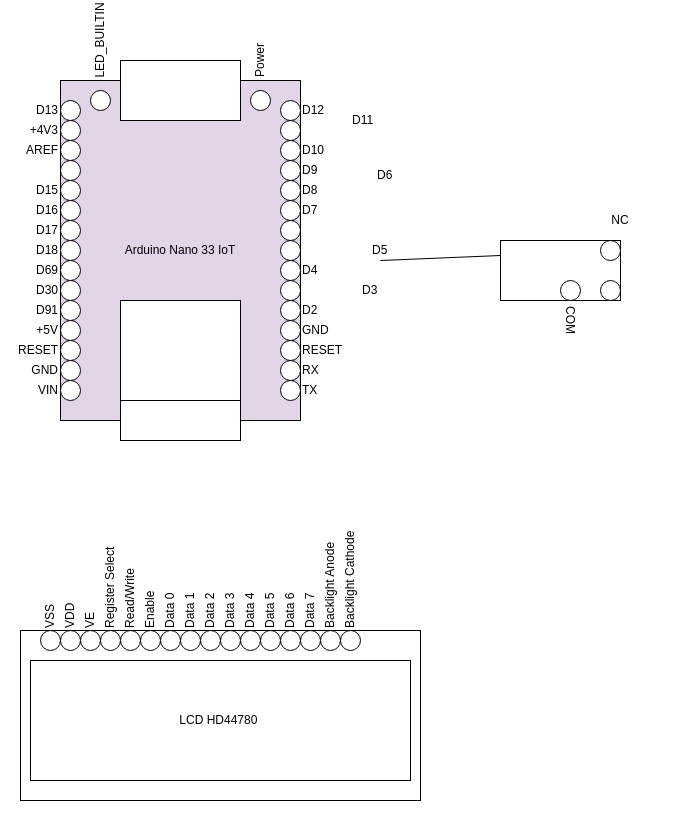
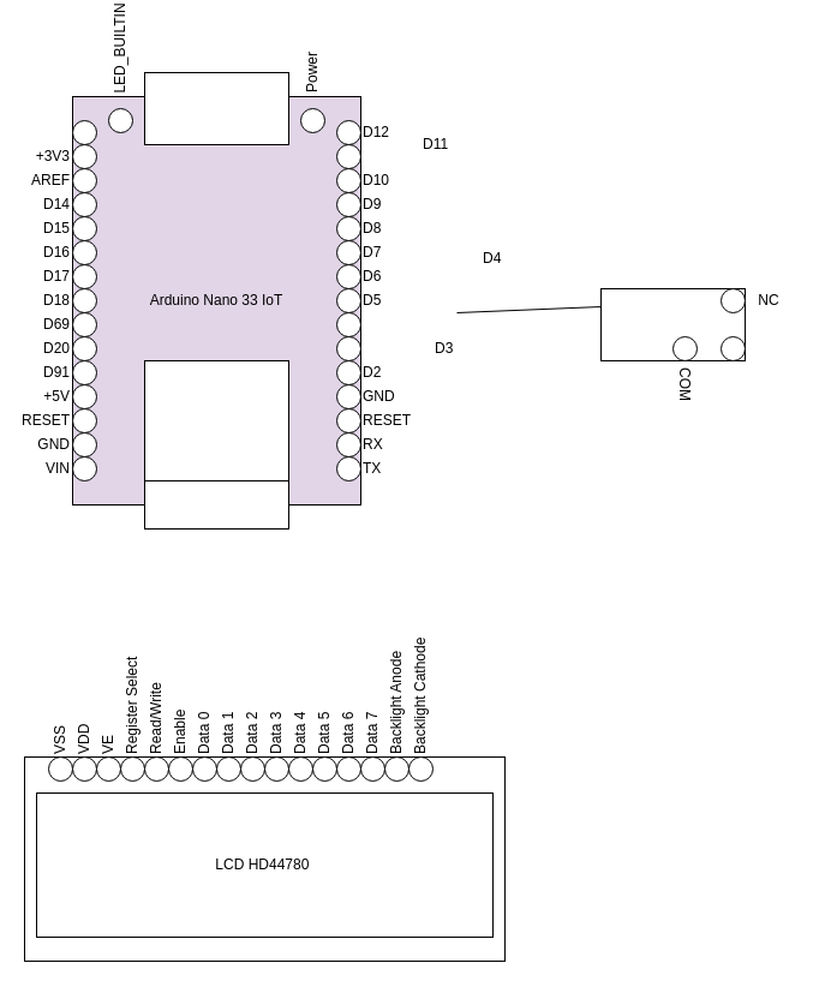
  <mxCell id="0" />
  <mxCell id="1" value="Arduino" parent="0" />
  <mxCell id="2" value="Arduino Nano 33 IoT" style="rounded=0;whiteSpace=wrap;html=1;fillColor=#e1d5e7;" parent="1" vertex="1"><mxGeometry x="60" y="70" width="240" height="340" as="geometry" /></mxCell>
  <mxCell id="3" value="" style="rounded=0;whiteSpace=wrap;html=1;" parent="1" vertex="1"><mxGeometry x="120" y="50" width="120" height="60" as="geometry" /></mxCell>
  <mxCell id="4" value="" style="rounded=0;whiteSpace=wrap;html=1;" parent="1" vertex="1"><mxGeometry x="120" y="390" width="120" height="40" as="geometry" /></mxCell>
  <mxCell id="5" value="" style="rounded=0;whiteSpace=wrap;html=1;" parent="1" vertex="1"><mxGeometry x="120" y="290" width="120" height="100" as="geometry" /></mxCell>
  <mxCell id="6" value="" style="ellipse;whiteSpace=wrap;html=1;aspect=fixed;" parent="1" vertex="1"><mxGeometry x="280" y="90" width="20" height="20" as="geometry" /></mxCell>
  <mxCell id="7" value="" style="ellipse;whiteSpace=wrap;html=1;aspect=fixed;" parent="1" vertex="1"><mxGeometry x="280" y="110" width="20" height="20" as="geometry" /></mxCell>
  <mxCell id="8" value="" style="ellipse;whiteSpace=wrap;html=1;aspect=fixed;" parent="1" vertex="1"><mxGeometry x="280" y="130" width="20" height="20" as="geometry" /></mxCell>
  <mxCell id="9" value="" style="ellipse;whiteSpace=wrap;html=1;aspect=fixed;" parent="1" vertex="1"><mxGeometry x="280" y="150" width="20" height="20" as="geometry" /></mxCell>
  <mxCell id="10" value="" style="ellipse;whiteSpace=wrap;html=1;aspect=fixed;" parent="1" vertex="1"><mxGeometry x="280" y="170" width="20" height="20" as="geometry" /></mxCell>
  <mxCell id="11" value="" style="ellipse;whiteSpace=wrap;html=1;aspect=fixed;" parent="1" vertex="1"><mxGeometry x="280" y="190" width="20" height="20" as="geometry" /></mxCell>
  <mxCell id="12" value="" style="ellipse;whiteSpace=wrap;html=1;aspect=fixed;" parent="1" vertex="1"><mxGeometry x="280" y="210" width="20" height="20" as="geometry" /></mxCell>
  <mxCell id="13" value="" style="ellipse;whiteSpace=wrap;html=1;aspect=fixed;" parent="1" vertex="1"><mxGeometry x="280" y="230" width="20" height="20" as="geometry" /></mxCell>
  <mxCell id="14" value="D12" style="text;html=1;strokeColor=none;fillColor=none;align=left;verticalAlign=middle;whiteSpace=wrap;rounded=0;" parent="1" vertex="1"><mxGeometry x="300" y="90" width="40" height="20" as="geometry" /></mxCell>
  <mxCell id="15" value="D11" style="text;html=1;strokeColor=none;fillColor=none;align=left;verticalAlign=middle;whiteSpace=wrap;rounded=0;" parent="1" vertex="1"><mxGeometry x="350" y="100" width="40" height="20" as="geometry" /></mxCell>
  <mxCell id="16" value="D10" style="text;html=1;strokeColor=none;fillColor=none;align=left;verticalAlign=middle;whiteSpace=wrap;rounded=0;" parent="1" vertex="1"><mxGeometry x="300" y="130" width="40" height="20" as="geometry" /></mxCell>
  <mxCell id="17" value="D9" style="text;html=1;strokeColor=none;fillColor=none;align=left;verticalAlign=middle;whiteSpace=wrap;rounded=0;" parent="1" vertex="1"><mxGeometry x="300" y="150" width="40" height="20" as="geometry" /></mxCell>
  <mxCell id="18" value="D8" style="text;html=1;strokeColor=none;fillColor=none;align=left;verticalAlign=middle;whiteSpace=wrap;rounded=0;" parent="1" vertex="1"><mxGeometry x="300" y="170" width="40" height="20" as="geometry" /></mxCell>
  <mxCell id="19" value="D7" style="text;html=1;strokeColor=none;fillColor=none;align=left;verticalAlign=middle;whiteSpace=wrap;rounded=0;" parent="1" vertex="1"><mxGeometry x="300" y="190" width="40" height="20" as="geometry" /></mxCell>
- <mxCell id="20" value="D6" style="text;html=1;strokeColor=none;fillColor=none;align=left;verticalAlign=middle;whiteSpace=wrap;rounded=0;" parent="1" vertex="1"><mxGeometry x="375" y="155" width="40" height="20" as="geometry" /></mxCell>
- <mxCell id="21" value="D5" style="text;html=1;strokeColor=none;fillColor=none;align=left;verticalAlign=middle;whiteSpace=wrap;rounded=0;" parent="1" vertex="1"><mxGeometry x="370" y="230" width="40" height="20" as="geometry" /></mxCell>
+ <mxCell id="20" value="D6" style="text;html=1;strokeColor=none;fillColor=none;align=left;verticalAlign=middle;whiteSpace=wrap;rounded=0;" parent="1" vertex="1"><mxGeometry x="300" y="210" width="40" height="20" as="geometry" /></mxCell>
+ <mxCell id="21" value="D5" style="text;html=1;strokeColor=none;fillColor=none;align=left;verticalAlign=middle;whiteSpace=wrap;rounded=0;" parent="1" vertex="1"><mxGeometry x="300" y="230" width="40" height="20" as="geometry" /></mxCell>
  <mxCell id="22" value="" style="ellipse;whiteSpace=wrap;html=1;aspect=fixed;" parent="1" vertex="1"><mxGeometry x="280" y="250" width="20" height="20" as="geometry" /></mxCell>
- <mxCell id="23" value="D4" style="text;html=1;strokeColor=none;fillColor=none;align=left;verticalAlign=middle;whiteSpace=wrap;rounded=0;" parent="1" vertex="1"><mxGeometry x="300" y="250" width="40" height="20" as="geometry" /></mxCell>
+ <mxCell id="23" value="D4" style="text;html=1;strokeColor=none;fillColor=none;align=left;verticalAlign=middle;whiteSpace=wrap;rounded=0;" parent="1" vertex="1"><mxGeometry x="400" y="195" width="40" height="20" as="geometry" /></mxCell>
  <mxCell id="24" value="" style="ellipse;whiteSpace=wrap;html=1;aspect=fixed;" parent="1" vertex="1"><mxGeometry x="280" y="270" width="20" height="20" as="geometry" /></mxCell>
  <mxCell id="25" value="D3" style="text;html=1;strokeColor=none;fillColor=none;align=left;verticalAlign=middle;whiteSpace=wrap;rounded=0;" parent="1" vertex="1"><mxGeometry x="360" y="270" width="40" height="20" as="geometry" /></mxCell>
  <mxCell id="26" value="" style="ellipse;whiteSpace=wrap;html=1;aspect=fixed;" parent="1" vertex="1"><mxGeometry x="280" y="290" width="20" height="20" as="geometry" /></mxCell>
  <mxCell id="27" value="D2" style="text;html=1;strokeColor=none;fillColor=none;align=left;verticalAlign=middle;whiteSpace=wrap;rounded=0;" parent="1" vertex="1"><mxGeometry x="300" y="290" width="40" height="20" as="geometry" /></mxCell>
  <mxCell id="28" value="" style="ellipse;whiteSpace=wrap;html=1;aspect=fixed;" parent="1" vertex="1"><mxGeometry x="280" y="310" width="20" height="20" as="geometry" /></mxCell>
  <mxCell id="29" value="GND" style="text;html=1;strokeColor=none;fillColor=none;align=left;verticalAlign=middle;whiteSpace=wrap;rounded=0;" parent="1" vertex="1"><mxGeometry x="300" y="310" width="40" height="20" as="geometry" /></mxCell>
  <mxCell id="30" value="" style="ellipse;whiteSpace=wrap;html=1;aspect=fixed;" parent="1" vertex="1"><mxGeometry x="280" y="330" width="20" height="20" as="geometry" /></mxCell>
  <mxCell id="31" value="RESET" style="text;html=1;strokeColor=none;fillColor=none;align=left;verticalAlign=middle;whiteSpace=wrap;rounded=0;" parent="1" vertex="1"><mxGeometry x="300" y="330" width="40" height="20" as="geometry" /></mxCell>
  <mxCell id="32" value="" style="ellipse;whiteSpace=wrap;html=1;aspect=fixed;" parent="1" vertex="1"><mxGeometry x="280" y="350" width="20" height="20" as="geometry" /></mxCell>
  <mxCell id="33" value="RX" style="text;html=1;strokeColor=none;fillColor=none;align=left;verticalAlign=middle;whiteSpace=wrap;rounded=0;" parent="1" vertex="1"><mxGeometry x="300" y="350" width="40" height="20" as="geometry" /></mxCell>
  <mxCell id="34" value="" style="ellipse;whiteSpace=wrap;html=1;aspect=fixed;" parent="1" vertex="1"><mxGeometry x="280" y="370" width="20" height="20" as="geometry" /></mxCell>
  <mxCell id="35" value="TX" style="text;html=1;strokeColor=none;fillColor=none;align=left;verticalAlign=middle;whiteSpace=wrap;rounded=0;" parent="1" vertex="1"><mxGeometry x="300" y="370" width="40" height="20" as="geometry" /></mxCell>
  <mxCell id="36" value="" style="ellipse;whiteSpace=wrap;html=1;aspect=fixed;" parent="1" vertex="1"><mxGeometry x="60" y="90" width="20" height="20" as="geometry" /></mxCell>
  <mxCell id="37" value="" style="ellipse;whiteSpace=wrap;html=1;aspect=fixed;" parent="1" vertex="1"><mxGeometry x="60" y="110" width="20" height="20" as="geometry" /></mxCell>
  <mxCell id="38" value="" style="ellipse;whiteSpace=wrap;html=1;aspect=fixed;" parent="1" vertex="1"><mxGeometry x="60" y="130" width="20" height="20" as="geometry" /></mxCell>
  <mxCell id="39" value="" style="ellipse;whiteSpace=wrap;html=1;aspect=fixed;" parent="1" vertex="1"><mxGeometry x="60" y="150" width="20" height="20" as="geometry" /></mxCell>
  <mxCell id="40" value="" style="ellipse;whiteSpace=wrap;html=1;aspect=fixed;" parent="1" vertex="1"><mxGeometry x="60" y="170" width="20" height="20" as="geometry" /></mxCell>
  <mxCell id="41" value="" style="ellipse;whiteSpace=wrap;html=1;aspect=fixed;" parent="1" vertex="1"><mxGeometry x="60" y="190" width="20" height="20" as="geometry" /></mxCell>
  <mxCell id="42" value="" style="ellipse;whiteSpace=wrap;html=1;aspect=fixed;" parent="1" vertex="1"><mxGeometry x="60" y="210" width="20" height="20" as="geometry" /></mxCell>
  <mxCell id="43" value="" style="ellipse;whiteSpace=wrap;html=1;aspect=fixed;" parent="1" vertex="1"><mxGeometry x="60" y="230" width="20" height="20" as="geometry" /></mxCell>
  <mxCell id="44" value="" style="ellipse;whiteSpace=wrap;html=1;aspect=fixed;" parent="1" vertex="1"><mxGeometry x="60" y="250" width="20" height="20" as="geometry" /></mxCell>
  <mxCell id="45" value="" style="ellipse;whiteSpace=wrap;html=1;aspect=fixed;" parent="1" vertex="1"><mxGeometry x="60" y="270" width="20" height="20" as="geometry" /></mxCell>
  <mxCell id="46" value="" style="ellipse;whiteSpace=wrap;html=1;aspect=fixed;" parent="1" vertex="1"><mxGeometry x="60" y="290" width="20" height="20" as="geometry" /></mxCell>
  <mxCell id="47" value="" style="ellipse;whiteSpace=wrap;html=1;aspect=fixed;" parent="1" vertex="1"><mxGeometry x="60" y="310" width="20" height="20" as="geometry" /></mxCell>
  <mxCell id="48" value="" style="ellipse;whiteSpace=wrap;html=1;aspect=fixed;" parent="1" vertex="1"><mxGeometry x="60" y="330" width="20" height="20" as="geometry" /></mxCell>
  <mxCell id="49" value="" style="ellipse;whiteSpace=wrap;html=1;aspect=fixed;" parent="1" vertex="1"><mxGeometry x="60" y="350" width="20" height="20" as="geometry" /></mxCell>
  <mxCell id="50" value="" style="ellipse;whiteSpace=wrap;html=1;aspect=fixed;" parent="1" vertex="1"><mxGeometry x="60" y="370" width="20" height="20" as="geometry" /></mxCell>
- <mxCell id="51" value="D13" style="text;html=1;strokeColor=none;fillColor=none;align=right;verticalAlign=middle;whiteSpace=wrap;rounded=0;" parent="1" vertex="1"><mxGeometry x="20" y="90" width="40" height="20" as="geometry" /></mxCell>
- <mxCell id="52" value="+4V3" style="text;html=1;strokeColor=none;fillColor=none;align=right;verticalAlign=middle;whiteSpace=wrap;rounded=0;" parent="1" vertex="1"><mxGeometry x="20" y="110" width="40" height="20" as="geometry" /></mxCell>
+ <mxCell id="52" value="+3V3" style="text;html=1;strokeColor=none;fillColor=none;align=right;verticalAlign=middle;whiteSpace=wrap;rounded=0;" parent="1" vertex="1"><mxGeometry x="20" y="110" width="40" height="20" as="geometry" /></mxCell>
  <mxCell id="53" value="AREF" style="text;html=1;strokeColor=none;fillColor=none;align=right;verticalAlign=middle;whiteSpace=wrap;rounded=0;" parent="1" vertex="1"><mxGeometry x="20" y="130" width="40" height="20" as="geometry" /></mxCell>
+ <mxCell id="54" value="D14" style="text;html=1;strokeColor=none;fillColor=none;align=right;verticalAlign=middle;whiteSpace=wrap;rounded=0;" parent="1" vertex="1"><mxGeometry x="20" y="150" width="40" height="20" as="geometry" /></mxCell>
  <mxCell id="55" value="D15" style="text;html=1;strokeColor=none;fillColor=none;align=right;verticalAlign=middle;whiteSpace=wrap;rounded=0;" parent="1" vertex="1"><mxGeometry x="20" y="170" width="40" height="20" as="geometry" /></mxCell>
  <mxCell id="56" value="D16" style="text;html=1;strokeColor=none;fillColor=none;align=right;verticalAlign=middle;whiteSpace=wrap;rounded=0;" parent="1" vertex="1"><mxGeometry x="20" y="190" width="40" height="20" as="geometry" /></mxCell>
  <mxCell id="57" value="D17" style="text;html=1;strokeColor=none;fillColor=none;align=right;verticalAlign=middle;whiteSpace=wrap;rounded=0;" parent="1" vertex="1"><mxGeometry x="20" y="210" width="40" height="20" as="geometry" /></mxCell>
  <mxCell id="58" value="D18" style="text;html=1;strokeColor=none;fillColor=none;align=right;verticalAlign=middle;whiteSpace=wrap;rounded=0;" parent="1" vertex="1"><mxGeometry x="20" y="230" width="40" height="20" as="geometry" /></mxCell>
  <mxCell id="59" value="D69" style="text;html=1;strokeColor=none;fillColor=none;align=right;verticalAlign=middle;whiteSpace=wrap;rounded=0;" parent="1" vertex="1"><mxGeometry x="20" y="250" width="40" height="20" as="geometry" /></mxCell>
- <mxCell id="60" value="D30" style="text;html=1;strokeColor=none;fillColor=none;align=right;verticalAlign=middle;whiteSpace=wrap;rounded=0;" parent="1" vertex="1"><mxGeometry x="20" y="270" width="40" height="20" as="geometry" /></mxCell>
+ <mxCell id="60" value="D20" style="text;html=1;strokeColor=none;fillColor=none;align=right;verticalAlign=middle;whiteSpace=wrap;rounded=0;" parent="1" vertex="1"><mxGeometry x="20" y="270" width="40" height="20" as="geometry" /></mxCell>
  <mxCell id="61" value="D91" style="text;html=1;strokeColor=none;fillColor=none;align=right;verticalAlign=middle;whiteSpace=wrap;rounded=0;" parent="1" vertex="1"><mxGeometry x="20" y="290" width="40" height="20" as="geometry" /></mxCell>
  <mxCell id="62" value="+5V" style="text;html=1;strokeColor=none;fillColor=none;align=right;verticalAlign=middle;whiteSpace=wrap;rounded=0;" parent="1" vertex="1"><mxGeometry x="20" y="310" width="40" height="20" as="geometry" /></mxCell>
  <mxCell id="63" value="RESET" style="text;html=1;strokeColor=none;fillColor=none;align=right;verticalAlign=middle;whiteSpace=wrap;rounded=0;" parent="1" vertex="1"><mxGeometry x="20" y="330" width="40" height="20" as="geometry" /></mxCell>
  <mxCell id="64" value="GND" style="text;html=1;strokeColor=none;fillColor=none;align=right;verticalAlign=middle;whiteSpace=wrap;rounded=0;" parent="1" vertex="1"><mxGeometry x="20" y="350" width="40" height="20" as="geometry" /></mxCell>
  <mxCell id="65" value="VIN" style="text;html=1;strokeColor=none;fillColor=none;align=right;verticalAlign=middle;whiteSpace=wrap;rounded=0;" parent="1" vertex="1"><mxGeometry x="20" y="370" width="40" height="20" as="geometry" /></mxCell>
  <mxCell id="66" value="" style="ellipse;whiteSpace=wrap;html=1;aspect=fixed;" parent="1" vertex="1"><mxGeometry x="90" y="80" width="20" height="20" as="geometry" /></mxCell>
  <mxCell id="67" value="" style="ellipse;whiteSpace=wrap;html=1;aspect=fixed;" parent="1" vertex="1"><mxGeometry x="250" y="80" width="20" height="20" as="geometry" /></mxCell>
  <mxCell id="68" value="LED_BUILTIN" style="text;html=1;strokeColor=none;fillColor=none;align=center;verticalAlign=middle;whiteSpace=wrap;rounded=0;rotation=-90;" parent="1" vertex="1"><mxGeometry x="60" y="20" width="80" height="20" as="geometry" /></mxCell>
  <mxCell id="69" value="Power" style="text;html=1;strokeColor=none;fillColor=none;align=center;verticalAlign=middle;whiteSpace=wrap;rounded=0;rotation=-90;" parent="1" vertex="1"><mxGeometry x="240" y="40" width="40" height="20" as="geometry" /></mxCell>
  <mxCell id="70" value="LCD HD44780" parent="0" />
  <mxCell id="71" value="" style="rounded=0;whiteSpace=wrap;html=1;" parent="70" vertex="1"><mxGeometry x="20" y="620" width="400" height="170" as="geometry" /></mxCell>
  <mxCell id="72" value="LCD&amp;nbsp;&lt;span class=&quot;a-list-item&quot;&gt;HD44780&amp;nbsp;&lt;/span&gt;" style="rounded=0;whiteSpace=wrap;html=1;" parent="70" vertex="1"><mxGeometry x="30" y="650" width="380" height="120" as="geometry" /></mxCell>
  <mxCell id="73" value="" style="ellipse;whiteSpace=wrap;html=1;aspect=fixed;" parent="70" vertex="1"><mxGeometry x="40" y="620" width="20" height="20" as="geometry" /></mxCell>
  <mxCell id="74" value="" style="ellipse;whiteSpace=wrap;html=1;aspect=fixed;" parent="70" vertex="1"><mxGeometry x="60" y="620" width="20" height="20" as="geometry" /></mxCell>
  <mxCell id="75" value="" style="ellipse;whiteSpace=wrap;html=1;aspect=fixed;" parent="70" vertex="1"><mxGeometry x="80" y="620" width="20" height="20" as="geometry" /></mxCell>
  <mxCell id="76" value="" style="ellipse;whiteSpace=wrap;html=1;aspect=fixed;" parent="70" vertex="1"><mxGeometry x="100" y="620" width="20" height="20" as="geometry" /></mxCell>
  <mxCell id="77" value="" style="ellipse;whiteSpace=wrap;html=1;aspect=fixed;" parent="70" vertex="1"><mxGeometry x="120" y="620" width="20" height="20" as="geometry" /></mxCell>
  <mxCell id="78" value="" style="ellipse;whiteSpace=wrap;html=1;aspect=fixed;" parent="70" vertex="1"><mxGeometry x="140" y="620" width="20" height="20" as="geometry" /></mxCell>
  <mxCell id="79" value="" style="ellipse;whiteSpace=wrap;html=1;aspect=fixed;" parent="70" vertex="1"><mxGeometry x="160" y="620" width="20" height="20" as="geometry" /></mxCell>
  <mxCell id="80" value="" style="ellipse;whiteSpace=wrap;html=1;aspect=fixed;" parent="70" vertex="1"><mxGeometry x="180" y="620" width="20" height="20" as="geometry" /></mxCell>
  <mxCell id="81" value="" style="ellipse;whiteSpace=wrap;html=1;aspect=fixed;" parent="70" vertex="1"><mxGeometry x="200" y="620" width="20" height="20" as="geometry" /></mxCell>
  <mxCell id="82" value="" style="ellipse;whiteSpace=wrap;html=1;aspect=fixed;" parent="70" vertex="1"><mxGeometry x="220" y="620" width="20" height="20" as="geometry" /></mxCell>
  <mxCell id="83" value="" style="ellipse;whiteSpace=wrap;html=1;aspect=fixed;" parent="70" vertex="1"><mxGeometry x="240" y="620" width="20" height="20" as="geometry" /></mxCell>
  <mxCell id="84" value="" style="ellipse;whiteSpace=wrap;html=1;aspect=fixed;" parent="70" vertex="1"><mxGeometry x="260" y="620" width="20" height="20" as="geometry" /></mxCell>
  <mxCell id="85" value="" style="ellipse;whiteSpace=wrap;html=1;aspect=fixed;" parent="70" vertex="1"><mxGeometry x="280" y="620" width="20" height="20" as="geometry" /></mxCell>
  <mxCell id="86" value="" style="ellipse;whiteSpace=wrap;html=1;aspect=fixed;" parent="70" vertex="1"><mxGeometry x="300" y="620" width="20" height="20" as="geometry" /></mxCell>
  <mxCell id="87" value="" style="ellipse;whiteSpace=wrap;html=1;aspect=fixed;" parent="70" vertex="1"><mxGeometry x="320" y="620" width="20" height="20" as="geometry" /></mxCell>
  <mxCell id="88" value="" style="ellipse;whiteSpace=wrap;html=1;aspect=fixed;" parent="70" vertex="1"><mxGeometry x="340" y="620" width="20" height="20" as="geometry" /></mxCell>
  <mxCell id="89" value="VSS" style="text;html=1;strokeColor=none;fillColor=none;align=left;verticalAlign=middle;whiteSpace=wrap;rounded=0;rotation=-90;" parent="70" vertex="1"><mxGeometry x="30" y="590" width="40" height="20" as="geometry" /></mxCell>
  <mxCell id="90" value="VDD" style="text;html=1;strokeColor=none;fillColor=none;align=left;verticalAlign=middle;whiteSpace=wrap;rounded=0;rotation=-90;" parent="70" vertex="1"><mxGeometry x="50" y="590" width="40" height="20" as="geometry" /></mxCell>
  <mxCell id="91" value="VE" style="text;html=1;strokeColor=none;fillColor=none;align=left;verticalAlign=middle;whiteSpace=wrap;rounded=0;rotation=-90;" parent="70" vertex="1"><mxGeometry x="70" y="590" width="40" height="20" as="geometry" /></mxCell>
  <mxCell id="92" value="Register Select" style="text;html=1;strokeColor=none;fillColor=none;align=left;verticalAlign=middle;whiteSpace=wrap;rounded=0;rotation=-90;" parent="70" vertex="1"><mxGeometry x="65" y="565" width="90" height="20" as="geometry" /></mxCell>
  <mxCell id="93" value="Read/Write" style="text;html=1;strokeColor=none;fillColor=none;align=left;verticalAlign=middle;whiteSpace=wrap;rounded=0;rotation=-90;" parent="70" vertex="1"><mxGeometry x="95" y="575" width="70" height="20" as="geometry" /></mxCell>
  <mxCell id="94" value="Enable" style="text;html=1;strokeColor=none;fillColor=none;align=left;verticalAlign=middle;whiteSpace=wrap;rounded=0;rotation=-90;" parent="70" vertex="1"><mxGeometry x="130" y="590" width="40" height="20" as="geometry" /></mxCell>
  <mxCell id="95" value="Data 0" style="text;html=1;strokeColor=none;fillColor=none;align=left;verticalAlign=middle;whiteSpace=wrap;rounded=0;rotation=-90;" parent="70" vertex="1"><mxGeometry x="150" y="590" width="40" height="20" as="geometry" /></mxCell>
  <mxCell id="96" value="Data 1" style="text;html=1;strokeColor=none;fillColor=none;align=left;verticalAlign=middle;whiteSpace=wrap;rounded=0;rotation=-90;" parent="70" vertex="1"><mxGeometry x="170" y="590" width="40" height="20" as="geometry" /></mxCell>
  <mxCell id="97" value="Data 2" style="text;html=1;strokeColor=none;fillColor=none;align=left;verticalAlign=middle;whiteSpace=wrap;rounded=0;rotation=-90;" parent="70" vertex="1"><mxGeometry x="190" y="590" width="40" height="20" as="geometry" /></mxCell>
  <mxCell id="98" value="Data 3" style="text;html=1;strokeColor=none;fillColor=none;align=left;verticalAlign=middle;whiteSpace=wrap;rounded=0;rotation=-90;" parent="70" vertex="1"><mxGeometry x="210" y="590" width="40" height="20" as="geometry" /></mxCell>
  <mxCell id="99" value="Data 4" style="text;html=1;strokeColor=none;fillColor=none;align=left;verticalAlign=middle;whiteSpace=wrap;rounded=0;rotation=-90;" parent="70" vertex="1"><mxGeometry x="230" y="590" width="40" height="20" as="geometry" /></mxCell>
  <mxCell id="100" value="Data 5" style="text;html=1;strokeColor=none;fillColor=none;align=left;verticalAlign=middle;whiteSpace=wrap;rounded=0;rotation=-90;" parent="70" vertex="1"><mxGeometry x="250" y="590" width="40" height="20" as="geometry" /></mxCell>
  <mxCell id="101" value="Data 6" style="text;html=1;strokeColor=none;fillColor=none;align=left;verticalAlign=middle;whiteSpace=wrap;rounded=0;rotation=-90;" parent="70" vertex="1"><mxGeometry x="270" y="590" width="40" height="20" as="geometry" /></mxCell>
  <mxCell id="102" value="Data 7" style="text;html=1;strokeColor=none;fillColor=none;align=left;verticalAlign=middle;whiteSpace=wrap;rounded=0;rotation=-90;" parent="70" vertex="1"><mxGeometry x="290" y="590" width="40" height="20" as="geometry" /></mxCell>
  <mxCell id="103" value="Backlight Anode" style="text;html=1;strokeColor=none;fillColor=none;align=left;verticalAlign=middle;whiteSpace=wrap;rounded=0;rotation=-90;" parent="70" vertex="1"><mxGeometry x="285" y="565" width="90" height="20" as="geometry" /></mxCell>
  <mxCell id="104" value="Backlight Cathode" style="text;html=1;strokeColor=none;fillColor=none;align=left;verticalAlign=middle;whiteSpace=wrap;rounded=0;rotation=-90;" parent="70" vertex="1"><mxGeometry x="300" y="560" width="100" height="20" as="geometry" /></mxCell>
  <mxCell id="105" value="54-410 Switch" parent="0" />
  <mxCell id="106" value="" style="rounded=0;whiteSpace=wrap;html=1;align=left;" vertex="1" parent="105"><mxGeometry x="500" y="230" width="120" height="60" as="geometry" /></mxCell>
  <mxCell id="107" value="" style="ellipse;whiteSpace=wrap;html=1;aspect=fixed;" vertex="1" parent="105"><mxGeometry x="600" y="230" width="20" height="20" as="geometry" /></mxCell>
  <mxCell id="108" value="" style="ellipse;whiteSpace=wrap;html=1;aspect=fixed;" vertex="1" parent="105"><mxGeometry x="600" y="270" width="20" height="20" as="geometry" /></mxCell>
  <mxCell id="109" value="" style="ellipse;whiteSpace=wrap;html=1;aspect=fixed;" vertex="1" parent="105"><mxGeometry x="560" y="270" width="20" height="20" as="geometry" /></mxCell>
  <mxCell id="110" value="" style="endArrow=none;html=1;entryX=0;entryY=0.25;entryDx=0;entryDy=0;" edge="1" parent="105" target="106"><mxGeometry width="50" height="50" relative="1" as="geometry"><mxPoint x="380" y="250" as="sourcePoint" /><mxPoint x="600" y="450" as="targetPoint" /></mxGeometry></mxCell>
- <mxCell id="111" value="NC" style="text;html=1;strokeColor=none;fillColor=none;align=center;verticalAlign=middle;whiteSpace=wrap;rounded=0;" vertex="1" parent="105"><mxGeometry x="600" y="200" width="40" height="20" as="geometry" /></mxCell>
+ <mxCell id="111" value="NC" style="text;html=1;strokeColor=none;fillColor=none;align=center;verticalAlign=middle;whiteSpace=wrap;rounded=0;" vertex="1" parent="105"><mxGeometry x="620" y="230" width="40" height="20" as="geometry" /></mxCell>
  <mxCell id="112" value="COM" style="text;html=1;strokeColor=none;fillColor=none;align=center;verticalAlign=middle;whiteSpace=wrap;rounded=0;rotation=90;" vertex="1" parent="105"><mxGeometry x="550" y="300" width="40" height="20" as="geometry" /></mxCell>
